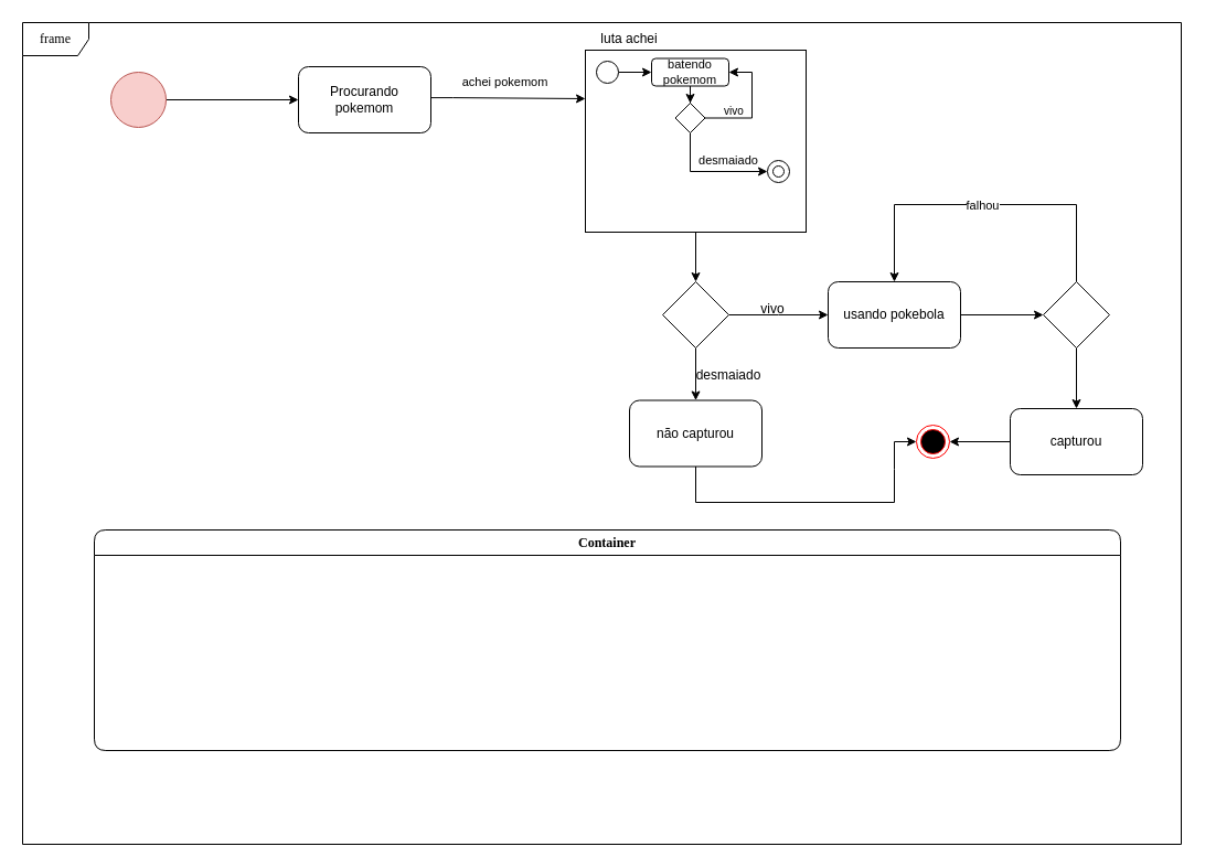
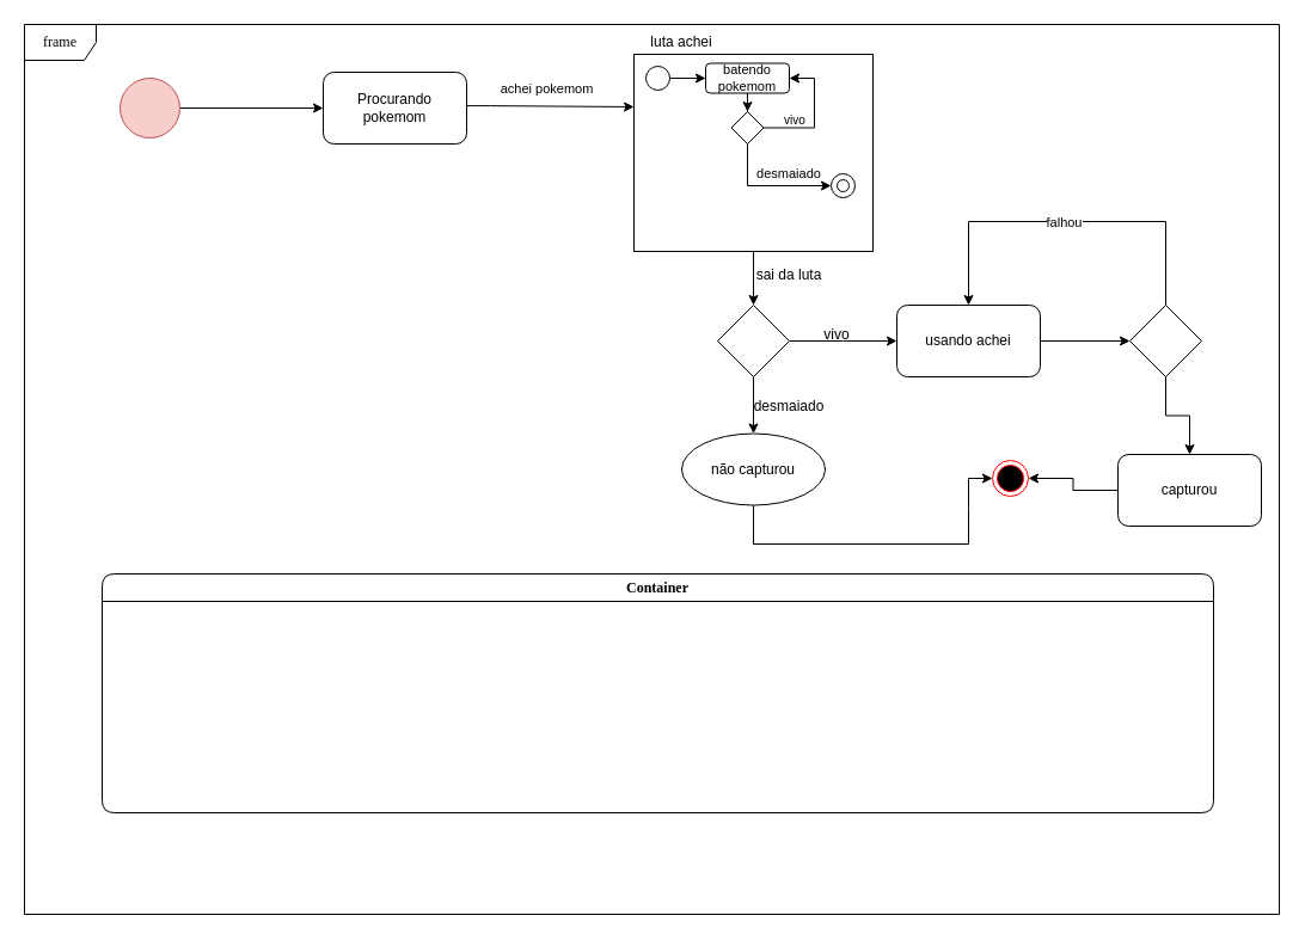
  <mxCell id="0" />
  <mxCell id="1" parent="0" />
  <mxCell id="2" value="Container" style="swimlane;whiteSpace=wrap;html=1;rounded=1;shadow=0;comic=0;labelBackgroundColor=none;strokeWidth=1;fontFamily=Verdana;fontSize=12;align=center;" parent="1" vertex="1"><mxGeometry x="85" y="480" width="930" height="200" as="geometry" /></mxCell>
  <mxCell id="3" value="frame" style="shape=umlFrame;whiteSpace=wrap;html=1;rounded=1;shadow=0;comic=0;labelBackgroundColor=none;strokeWidth=1;fontFamily=Verdana;fontSize=12;align=center;movable=0;resizable=0;rotatable=0;deletable=0;editable=0;locked=1;connectable=0;" parent="1" vertex="1"><mxGeometry x="20" y="20" width="1050" height="745" as="geometry" /></mxCell>
  <mxCell id="4" style="edgeStyle=orthogonalEdgeStyle;rounded=0;orthogonalLoop=1;jettySize=auto;html=1;entryX=0;entryY=0.5;entryDx=0;entryDy=0;" edge="1" parent="1" source="5" target="8"><mxGeometry relative="1" as="geometry"><mxPoint x="260" y="90" as="targetPoint" /></mxGeometry></mxCell>
  <mxCell id="5" value="" style="ellipse;whiteSpace=wrap;html=1;aspect=fixed;fillColor=#f8cecc;strokeColor=#b85450;" vertex="1" parent="1"><mxGeometry x="100" y="65" width="50" height="50" as="geometry" /></mxCell>
  <mxCell id="6" style="edgeStyle=orthogonalEdgeStyle;rounded=0;orthogonalLoop=1;jettySize=auto;html=1;" edge="1" parent="1"><mxGeometry relative="1" as="geometry"><mxPoint x="530" y="89" as="targetPoint" /><mxPoint x="370" y="88.13" as="sourcePoint" /><Array as="points"><mxPoint x="410" y="87.63" /><mxPoint x="510" y="88.63" /></Array></mxGeometry></mxCell>
  <mxCell id="7" value="&lt;font style=&quot;vertical-align: inherit;&quot;&gt;&lt;font style=&quot;vertical-align: inherit;&quot;&gt;achei pokemom&lt;/font&gt;&lt;/font&gt;" style="edgeLabel;html=1;align=center;verticalAlign=middle;resizable=0;points=[];" vertex="1" connectable="0" parent="6"><mxGeometry x="0.099" y="-2" relative="1" as="geometry"><mxPoint x="-1" y="-17" as="offset" /></mxGeometry></mxCell>
  <mxCell id="8" value="&lt;font style=&quot;vertical-align: inherit;&quot;&gt;&lt;font style=&quot;vertical-align: inherit;&quot;&gt;Procurando pokemom&lt;/font&gt;&lt;/font&gt;" style="rounded=1;whiteSpace=wrap;html=1;" vertex="1" parent="1"><mxGeometry x="270" y="60" width="120" height="60" as="geometry" /></mxCell>
  <mxCell id="9" style="edgeStyle=orthogonalEdgeStyle;rounded=0;orthogonalLoop=1;jettySize=auto;html=1;entryX=0.5;entryY=0;entryDx=0;entryDy=0;" edge="1" parent="1" source="10" target="24"><mxGeometry relative="1" as="geometry" /></mxCell>
  <mxCell id="10" value="" style="rounded=0;whiteSpace=wrap;html=1;movable=1;resizable=1;rotatable=1;deletable=1;editable=1;locked=0;connectable=1;" vertex="1" parent="1"><mxGeometry x="530" y="45" width="200" height="165" as="geometry" /></mxCell>
  <mxCell id="11" style="edgeStyle=orthogonalEdgeStyle;rounded=0;orthogonalLoop=1;jettySize=auto;html=1;entryX=0;entryY=0.5;entryDx=0;entryDy=0;" edge="1" parent="1" source="12" target="14"><mxGeometry relative="1" as="geometry" /></mxCell>
  <mxCell id="12" value="" style="ellipse;whiteSpace=wrap;html=1;aspect=fixed;" vertex="1" parent="1"><mxGeometry x="540" y="55" width="20" height="20" as="geometry" /></mxCell>
  <mxCell id="13" style="edgeStyle=orthogonalEdgeStyle;rounded=0;orthogonalLoop=1;jettySize=auto;html=1;entryX=0.5;entryY=0;entryDx=0;entryDy=0;" edge="1" parent="1" source="14" target="17"><mxGeometry relative="1" as="geometry" /></mxCell>
  <mxCell id="14" value="batendo pokemom" style="rounded=1;whiteSpace=wrap;html=1;fontSize=11;" vertex="1" parent="1"><mxGeometry x="590" y="52.5" width="70" height="25" as="geometry" /></mxCell>
  <mxCell id="15" style="edgeStyle=orthogonalEdgeStyle;rounded=0;orthogonalLoop=1;jettySize=auto;html=1;" edge="1" parent="1" source="17"><mxGeometry relative="1" as="geometry"><mxPoint x="660" y="65" as="targetPoint" /><Array as="points"><mxPoint x="681" y="107" /><mxPoint x="681" y="65" /></Array></mxGeometry></mxCell>
  <mxCell id="16" style="edgeStyle=orthogonalEdgeStyle;rounded=0;orthogonalLoop=1;jettySize=auto;html=1;entryX=0;entryY=0.5;entryDx=0;entryDy=0;" edge="1" parent="1" source="17" target="18"><mxGeometry relative="1" as="geometry"><mxPoint x="625" y="155" as="targetPoint" /><Array as="points"><mxPoint x="625" y="155" /></Array></mxGeometry></mxCell>
  <mxCell id="17" value="" style="rhombus;whiteSpace=wrap;html=1;" vertex="1" parent="1"><mxGeometry x="611.5" y="93" width="27" height="27" as="geometry" /></mxCell>
  <mxCell id="18" value="" style="ellipse;whiteSpace=wrap;html=1;aspect=fixed;" vertex="1" parent="1"><mxGeometry x="695" y="145" width="20" height="20" as="geometry" /></mxCell>
  <mxCell id="19" value="" style="ellipse;whiteSpace=wrap;html=1;aspect=fixed;" vertex="1" parent="1"><mxGeometry x="700" y="150" width="10" height="10" as="geometry" /></mxCell>
  <mxCell id="20" value="vivo" style="text;html=1;align=center;verticalAlign=middle;whiteSpace=wrap;rounded=0;fontSize=10;" vertex="1" parent="1"><mxGeometry x="650" y="93" width="30" height="13.5" as="geometry" /></mxCell>
  <mxCell id="21" value="desmaiado" style="text;html=1;align=center;verticalAlign=middle;whiteSpace=wrap;rounded=0;fontSize=11;" vertex="1" parent="1"><mxGeometry x="630" y="140" width="60" height="10" as="geometry" /></mxCell>
  <mxCell id="22" style="edgeStyle=orthogonalEdgeStyle;rounded=0;orthogonalLoop=1;jettySize=auto;html=1;" edge="1" parent="1" source="24"><mxGeometry relative="1" as="geometry"><mxPoint x="750" y="285" as="targetPoint" /></mxGeometry></mxCell>
  <mxCell id="23" style="edgeStyle=orthogonalEdgeStyle;rounded=0;orthogonalLoop=1;jettySize=auto;html=1;entryX=0.5;entryY=0;entryDx=0;entryDy=0;" edge="1" parent="1" source="24" target="28"><mxGeometry relative="1" as="geometry" /></mxCell>
  <mxCell id="24" value="" style="rhombus;whiteSpace=wrap;html=1;" vertex="1" parent="1"><mxGeometry x="600" y="255" width="60" height="60" as="geometry" /></mxCell>
  <mxCell id="25" style="edgeStyle=orthogonalEdgeStyle;rounded=0;orthogonalLoop=1;jettySize=auto;html=1;entryX=0;entryY=0.5;entryDx=0;entryDy=0;" edge="1" parent="1" source="26" target="33"><mxGeometry relative="1" as="geometry" /></mxCell>
- <mxCell id="26" value="usando pokebola" style="rounded=1;whiteSpace=wrap;html=1;" vertex="1" parent="1"><mxGeometry x="750" y="255" width="120" height="60" as="geometry" /></mxCell>
+ <mxCell id="26" value="usando achei" style="rounded=1;whiteSpace=wrap;html=1;" vertex="1" parent="1"><mxGeometry x="750" y="255" width="120" height="60" as="geometry" /></mxCell>
  <mxCell id="27" style="edgeStyle=orthogonalEdgeStyle;rounded=0;orthogonalLoop=1;jettySize=auto;html=1;entryX=0;entryY=0.5;entryDx=0;entryDy=0;" edge="1" parent="1" source="28" target="29"><mxGeometry relative="1" as="geometry"><Array as="points"><mxPoint x="630" y="455" /><mxPoint x="810" y="455" /><mxPoint x="810" y="425" /><mxPoint x="810" y="425" /></Array></mxGeometry></mxCell>
- <mxCell id="28" value="não capturou" style="rounded=1;whiteSpace=wrap;html=1;" vertex="1" parent="1"><mxGeometry x="570" y="362.5" width="120" height="60" as="geometry" /></mxCell>
+ <mxCell id="28" value="não capturou" style="ellipse;whiteSpace=wrap;html=1;" vertex="1" parent="1"><mxGeometry x="570" y="362.5" width="120" height="60" as="geometry" /></mxCell>
  <mxCell id="29" value="" style="ellipse;html=1;shape=endState;fillColor=#000000;strokeColor=#ff0000;" vertex="1" parent="1"><mxGeometry x="830" y="385" width="30" height="30" as="geometry" /></mxCell>
  <mxCell id="30" style="edgeStyle=orthogonalEdgeStyle;rounded=0;orthogonalLoop=1;jettySize=auto;html=1;entryX=0.5;entryY=0;entryDx=0;entryDy=0;" edge="1" parent="1" source="33" target="26"><mxGeometry relative="1" as="geometry"><mxPoint x="810" y="185" as="targetPoint" /><Array as="points"><mxPoint x="975" y="185" /><mxPoint x="810" y="185" /></Array></mxGeometry></mxCell>
  <mxCell id="31" value="falhou" style="edgeLabel;html=1;align=center;verticalAlign=middle;resizable=0;points=[];" vertex="1" connectable="0" parent="30"><mxGeometry x="0.022" relative="1" as="geometry"><mxPoint as="offset" /></mxGeometry></mxCell>
  <mxCell id="32" style="edgeStyle=orthogonalEdgeStyle;rounded=0;orthogonalLoop=1;jettySize=auto;html=1;entryX=0.5;entryY=0;entryDx=0;entryDy=0;" edge="1" parent="1" source="33" target="35"><mxGeometry relative="1" as="geometry" /></mxCell>
  <mxCell id="33" value="" style="rhombus;whiteSpace=wrap;html=1;" vertex="1" parent="1"><mxGeometry x="945" y="255" width="60" height="60" as="geometry" /></mxCell>
  <mxCell id="34" style="edgeStyle=orthogonalEdgeStyle;rounded=0;orthogonalLoop=1;jettySize=auto;html=1;entryX=1;entryY=0.5;entryDx=0;entryDy=0;" edge="1" parent="1" source="35" target="29"><mxGeometry relative="1" as="geometry" /></mxCell>
- <mxCell id="35" value="capturou" style="rounded=1;whiteSpace=wrap;html=1;" vertex="1" parent="1"><mxGeometry x="915" y="370" width="120" height="60" as="geometry" /></mxCell>
+ <mxCell id="35" value="capturou" style="rounded=1;whiteSpace=wrap;html=1;" vertex="1" parent="1"><mxGeometry x="935" y="380" width="120" height="60" as="geometry" /></mxCell>
  <mxCell id="36" value="luta achei" style="text;html=1;align=center;verticalAlign=middle;whiteSpace=wrap;rounded=0;" vertex="1" parent="1"><mxGeometry x="530" y="20" width="80" height="30" as="geometry" /></mxCell>
+ <mxCell id="37" value="sai da luta" style="text;html=1;align=center;verticalAlign=middle;whiteSpace=wrap;rounded=0;" vertex="1" parent="1"><mxGeometry x="630" y="215" width="60" height="30" as="geometry" /></mxCell>
  <mxCell id="38" value="desmaiado" style="text;html=1;align=center;verticalAlign=middle;whiteSpace=wrap;rounded=0;" vertex="1" parent="1"><mxGeometry x="630" y="325" width="60" height="30" as="geometry" /></mxCell>
  <mxCell id="39" value="vivo" style="text;html=1;align=center;verticalAlign=middle;whiteSpace=wrap;rounded=0;" vertex="1" parent="1"><mxGeometry x="670" y="265" width="60" height="30" as="geometry" /></mxCell>
